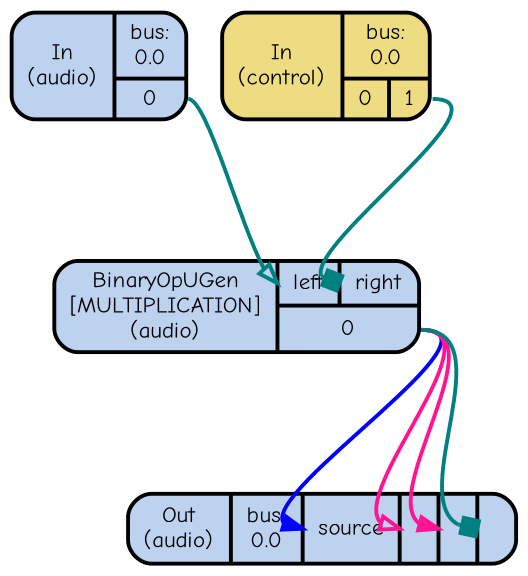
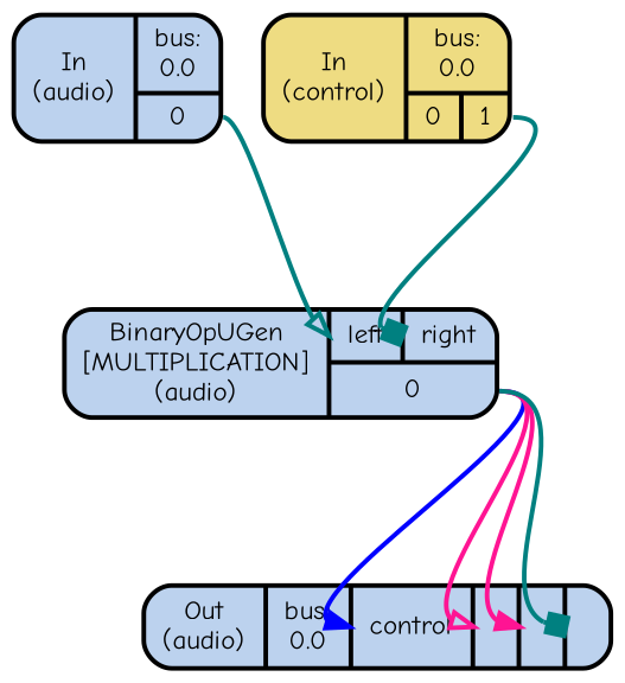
  digraph {
    color=lightslategrey
    fontname="Comic Neue"
    penwidth=2
    rankdir=TB
    ranksep=1
    splines=spline
    style="dotted, rounded"
    node [fillcolor=lightsteelblue2 fontname="Comic Neue" fontsize=12 penwidth=2 shape=Mrecord style="filled, rounded"]
    edge [color=teal headport="f_1_0_1:w" penwidth=2 tailport="f_1_1_0:e" arrowhead=onormal fontname="Comic Neue"]
    n1 [label="<f_0> In\n(audio) | { { <f_1_0_0> bus:\n0.0 } | { <f_1_1_0> 0 } }"]
    n2 [label="<f_0> BinaryOpUGen\n[MULTIPLICATION]\n(audio) | { { <f_1_0_0> left | <f_1_0_1> right } | { <f_1_1_0> 0 } }"]
    n3 [fillcolor=lightgoldenrod2 label="<f_0> In\n(control) | { { <f_1_0_0> bus:\n0.0 } | { <f_1_1_0> 0 | <f_1_1_1> 1 } }"]
-   n4 [label="<f_0> Out\n(audio) | { { <f_1_0_0> bus:\n0.0 | <f_1_0_1> source | <f_1_0_2> | <f_1_0_3> | <f_1_0_4> } }"]
+   n4 [label="<f_0> Out\n(audio) | { { <f_1_0_0> bus:\n0.0 | <f_1_0_1> control | <f_1_0_2> | <f_1_0_3> | <f_1_0_4> } }"]
    n1 -> n2 [headport="f_1_0_0:w"]
    n2 -> n4 [color=blue arrowhead=normal]
    n2 -> n4 [color=deeppink headport="f_1_0_2:w"]
    n2 -> n4 [color=deeppink headport="f_1_0_3:w" arrowhead=normal]
    n2 -> n4 [headport="f_1_0_4:w" arrowhead=box]
    n3 -> n2 [tailport="f_1_1_1:e" arrowhead=box]
  }
